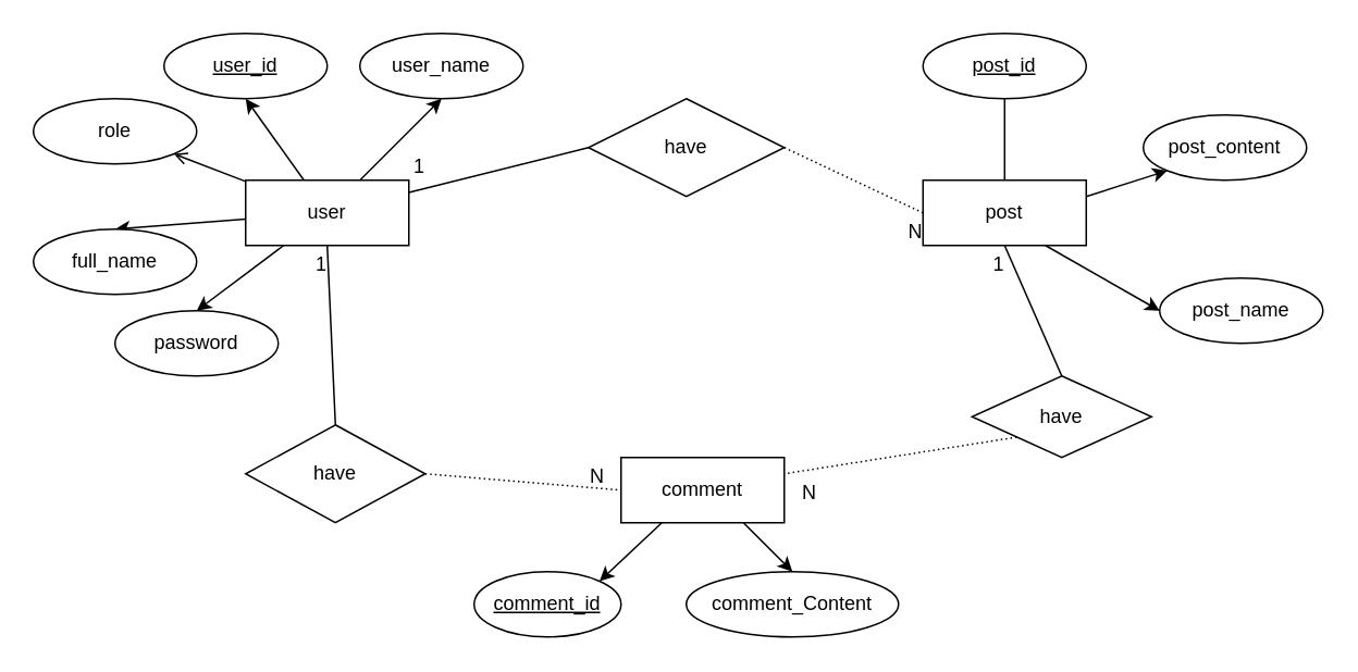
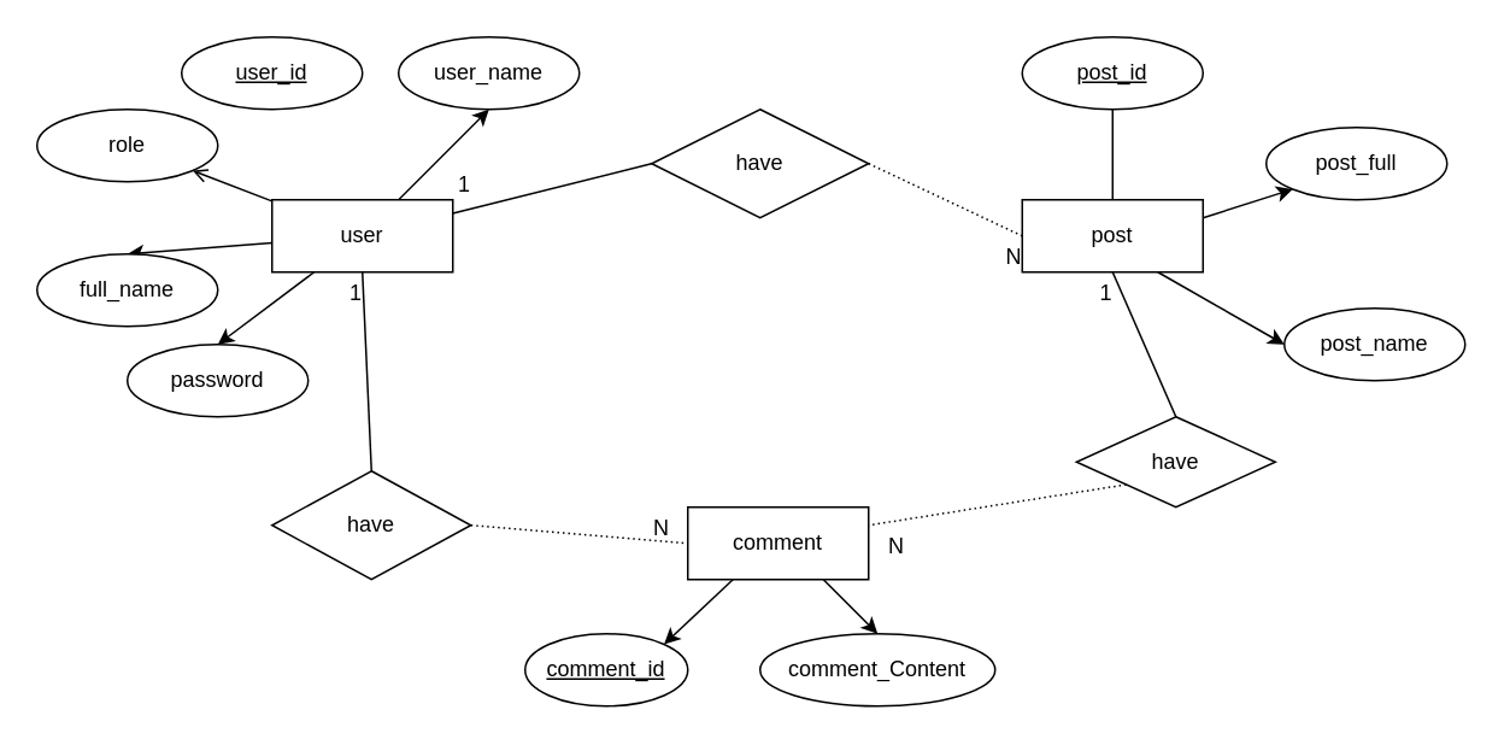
  <mxCell id="0" />
  <mxCell id="1" parent="0" />
- <mxCell id="2" style="edgeStyle=none;html=1;entryX=0.5;entryY=1;entryDx=0;entryDy=0;" parent="1" source="7" target="9" edge="1"><mxGeometry relative="1" as="geometry" /></mxCell>
  <mxCell id="3" style="edgeStyle=none;html=1;entryX=0.5;entryY=1;entryDx=0;entryDy=0;" parent="1" source="7" target="8" edge="1"><mxGeometry relative="1" as="geometry" /></mxCell>
  <mxCell id="4" style="edgeStyle=none;html=1;entryX=0.5;entryY=0;entryDx=0;entryDy=0;" parent="1" source="7" target="10" edge="1"><mxGeometry relative="1" as="geometry" /></mxCell>
  <mxCell id="5" style="edgeStyle=none;html=1;entryX=0.5;entryY=0;entryDx=0;entryDy=0;" parent="1" source="7" target="11" edge="1"><mxGeometry relative="1" as="geometry" /></mxCell>
  <mxCell id="6" style="edgeStyle=none;html=1;endArrow=open;" parent="1" source="7" target="12" edge="1"><mxGeometry relative="1" as="geometry" /></mxCell>
  <mxCell id="7" value="user" style="whiteSpace=wrap;html=1;align=center;" parent="1" vertex="1"><mxGeometry x="150" width="100" height="40" as="geometry" y="110" /></mxCell>
  <mxCell id="8" value="user_name" style="ellipse;whiteSpace=wrap;html=1;align=center;" parent="1" vertex="1"><mxGeometry x="220" y="20" width="100" height="40" as="geometry" /></mxCell>
  <mxCell id="9" value="user_id" style="ellipse;whiteSpace=wrap;html=1;align=center;fontStyle=4;" parent="1" vertex="1"><mxGeometry x="100" y="20" width="100" height="40" as="geometry" /></mxCell>
  <mxCell id="10" value="password" style="ellipse;whiteSpace=wrap;html=1;align=center;" parent="1" vertex="1"><mxGeometry x="70" y="190" width="100" height="40" as="geometry" /></mxCell>
  <mxCell id="11" value="full_name" style="ellipse;whiteSpace=wrap;html=1;align=center;" parent="1" vertex="1"><mxGeometry x="20" y="140" width="100" height="40" as="geometry" /></mxCell>
  <mxCell id="12" value="role" style="ellipse;whiteSpace=wrap;html=1;align=center;" parent="1" vertex="1"><mxGeometry x="20" y="60" width="100" height="40" as="geometry" /></mxCell>
  <mxCell id="13" style="edgeStyle=none;html=1;exitX=0.5;exitY=0;exitDx=0;exitDy=0;entryX=0.5;entryY=0.75;entryDx=0;entryDy=0;entryPerimeter=0;" parent="1" source="19" target="14" edge="1"><mxGeometry relative="1" as="geometry"><mxPoint x="685.01" y="50" as="sourcePoint" /></mxGeometry></mxCell>
  <mxCell id="14" value="post_id" style="ellipse;whiteSpace=wrap;html=1;align=center;fontStyle=4;" parent="1" vertex="1"><mxGeometry x="565.01" y="20" width="100" height="40" as="geometry" /></mxCell>
  <mxCell id="15" value="post_name" style="ellipse;whiteSpace=wrap;html=1;align=center;" parent="1" vertex="1"><mxGeometry x="710" y="170" width="100" height="40" as="geometry" /></mxCell>
- <mxCell id="16" value="post_content" style="ellipse;whiteSpace=wrap;html=1;align=center;" parent="1" vertex="1"><mxGeometry x="700" y="70" width="100" height="40" as="geometry" /></mxCell>
+ <mxCell id="16" value="post_full" style="ellipse;whiteSpace=wrap;html=1;align=center;" parent="1" vertex="1"><mxGeometry x="700" y="70" width="100" height="40" as="geometry" /></mxCell>
  <mxCell id="17" style="edgeStyle=none;html=1;exitX=1;exitY=0.25;exitDx=0;exitDy=0;entryX=0;entryY=1;entryDx=0;entryDy=0;" parent="1" source="19" target="16" edge="1"><mxGeometry relative="1" as="geometry" /></mxCell>
  <mxCell id="18" style="edgeStyle=none;html=1;exitX=0.75;exitY=1;exitDx=0;exitDy=0;entryX=0;entryY=0.5;entryDx=0;entryDy=0;" parent="1" source="19" target="15" edge="1"><mxGeometry relative="1" as="geometry"><mxPoint x="729.655" y="175.858" as="targetPoint" /></mxGeometry></mxCell>
  <mxCell id="19" value="post" style="whiteSpace=wrap;html=1;align=center;" parent="1" vertex="1"><mxGeometry x="565.01" width="100" height="40" as="geometry" y="110" /></mxCell>
  <mxCell id="20" style="edgeStyle=none;html=1;exitX=0.75;exitY=1;exitDx=0;exitDy=0;entryX=0.5;entryY=0;entryDx=0;entryDy=0;" parent="1" source="22" target="24" edge="1"><mxGeometry relative="1" as="geometry" /></mxCell>
  <mxCell id="21" style="edgeStyle=none;html=1;exitX=0.25;exitY=1;exitDx=0;exitDy=0;entryX=1;entryY=0;entryDx=0;entryDy=0;" parent="1" source="22" target="23" edge="1"><mxGeometry relative="1" as="geometry" /></mxCell>
  <mxCell id="22" value="comment" style="whiteSpace=wrap;html=1;align=center;" parent="1" vertex="1"><mxGeometry x="380" y="280" width="100" height="40" as="geometry" /></mxCell>
  <mxCell id="23" value="comment_id" style="ellipse;whiteSpace=wrap;html=1;align=center;fontStyle=4;" parent="1" vertex="1"><mxGeometry x="290" y="350" width="90" height="40" as="geometry" /></mxCell>
  <mxCell id="24" value="comment_Content" style="ellipse;whiteSpace=wrap;html=1;align=center;" parent="1" vertex="1"><mxGeometry x="420" y="350" width="130" height="40" as="geometry" /></mxCell>
  <mxCell id="25" value="have" style="shape=rhombus;perimeter=rhombusPerimeter;whiteSpace=wrap;html=1;align=center;" parent="1" vertex="1"><mxGeometry x="360" y="60" width="120" height="60" as="geometry" /></mxCell>
  <mxCell id="26" value="" style="endArrow=none;html=1;rounded=0;exitX=0;exitY=0.5;exitDx=0;exitDy=0;" parent="1" source="25" target="7" edge="1"><mxGeometry relative="1" as="geometry"><mxPoint x="340" y="250" as="sourcePoint" /><mxPoint x="500" y="250" as="targetPoint" /></mxGeometry></mxCell>
  <mxCell id="27" value="1" style="resizable=0;html=1;align=right;verticalAlign=bottom;" parent="26" connectable="0" vertex="1"><mxGeometry x="1" relative="1" as="geometry"><mxPoint x="10" y="-7" as="offset" /></mxGeometry></mxCell>
  <mxCell id="28" value="" style="endArrow=none;html=1;rounded=0;dashed=1;dashPattern=1 2;exitX=1;exitY=0.5;exitDx=0;exitDy=0;entryX=0;entryY=0.5;entryDx=0;entryDy=0;" parent="1" source="25" target="19" edge="1"><mxGeometry relative="1" as="geometry"><mxPoint x="340" y="250" as="sourcePoint" /><mxPoint x="500" y="250" as="targetPoint" /></mxGeometry></mxCell>
  <mxCell id="29" value="N" style="resizable=0;html=1;align=right;verticalAlign=bottom;" parent="28" connectable="0" vertex="1"><mxGeometry x="1" relative="1" as="geometry"><mxPoint y="20" as="offset" /></mxGeometry></mxCell>
  <mxCell id="30" value="have" style="shape=rhombus;perimeter=rhombusPerimeter;whiteSpace=wrap;html=1;align=center;" parent="1" vertex="1"><mxGeometry x="150" y="260" width="110" height="60" as="geometry" /></mxCell>
  <mxCell id="31" value="" style="endArrow=none;html=1;rounded=0;exitX=0.5;exitY=0;exitDx=0;exitDy=0;entryX=0.5;entryY=1;entryDx=0;entryDy=0;" parent="1" source="30" target="7" edge="1"><mxGeometry relative="1" as="geometry"><mxPoint x="340" y="250" as="sourcePoint" /><mxPoint x="500" y="250" as="targetPoint" /></mxGeometry></mxCell>
  <mxCell id="32" value="1" style="resizable=0;html=1;align=right;verticalAlign=bottom;" parent="31" connectable="0" vertex="1"><mxGeometry x="1" relative="1" as="geometry"><mxPoint y="20" as="offset" /></mxGeometry></mxCell>
  <mxCell id="33" value="" style="endArrow=none;html=1;rounded=0;dashed=1;dashPattern=1 2;exitX=1;exitY=0.5;exitDx=0;exitDy=0;entryX=0;entryY=0.5;entryDx=0;entryDy=0;" parent="1" source="30" target="22" edge="1"><mxGeometry relative="1" as="geometry"><mxPoint x="340" y="250" as="sourcePoint" /><mxPoint x="500" y="250" as="targetPoint" /></mxGeometry></mxCell>
  <mxCell id="34" value="N" style="resizable=0;html=1;align=right;verticalAlign=bottom;" parent="33" connectable="0" vertex="1"><mxGeometry x="1" relative="1" as="geometry"><mxPoint x="-10" as="offset" /></mxGeometry></mxCell>
  <mxCell id="35" value="have" style="shape=rhombus;perimeter=rhombusPerimeter;whiteSpace=wrap;html=1;align=center;" parent="1" vertex="1"><mxGeometry x="595.01" y="230" width="110" height="50" as="geometry" /></mxCell>
  <mxCell id="36" value="" style="endArrow=none;html=1;rounded=0;exitX=0.5;exitY=0;exitDx=0;exitDy=0;entryX=0.5;entryY=1;entryDx=0;entryDy=0;" parent="1" source="35" target="19" edge="1"><mxGeometry relative="1" as="geometry"><mxPoint x="445.01" y="200" as="sourcePoint" /><mxPoint x="605.01" y="200" as="targetPoint" /></mxGeometry></mxCell>
  <mxCell id="37" value="1" style="resizable=0;html=1;align=right;verticalAlign=bottom;" parent="36" connectable="0" vertex="1"><mxGeometry x="1" relative="1" as="geometry"><mxPoint y="20" as="offset" /></mxGeometry></mxCell>
  <mxCell id="38" value="" style="endArrow=none;html=1;rounded=0;dashed=1;dashPattern=1 2;exitX=0;exitY=1;exitDx=0;exitDy=0;entryX=1;entryY=0.25;entryDx=0;entryDy=0;" parent="1" source="35" target="22" edge="1"><mxGeometry relative="1" as="geometry"><mxPoint x="520" y="310" as="sourcePoint" /><mxPoint x="540" y="260" as="targetPoint" /></mxGeometry></mxCell>
  <mxCell id="39" value="N" style="resizable=0;html=1;align=right;verticalAlign=bottom;" parent="38" connectable="0" vertex="1"><mxGeometry x="1" relative="1" as="geometry"><mxPoint x="20" y="20" as="offset" /></mxGeometry></mxCell>
